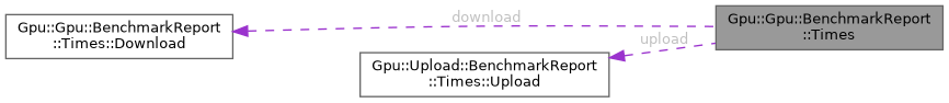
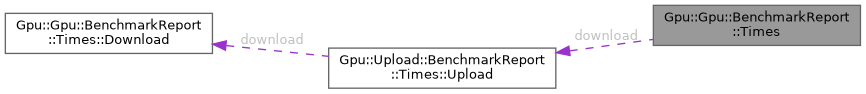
  digraph {
    rankdir=LR
    node [color=gray40 fillcolor=white fontname=Helvetica fontsize=10 shape=box style=filled]
    edge [color=darkorchid3 dir=back fontcolor=grey fontname=Helvetica fontsize=10 labelfontname=Helvetica labelfontsize=10 style=dashed]
    n1 [fillcolor=grey60 fontcolor=black height=0.2 label="Gpu::Gpu::BenchmarkReport\l::Times" width=0.4]
    n2 [height=0.2 label="Gpu::Gpu::BenchmarkReport\l::Times::Download" width=0.4]
    n3 [height=0.2 label="Gpu::Upload::BenchmarkReport\l::Times::Upload" width=0.4]
-   n2 -> n1 [label=" download"]
-   n3 -> n1 [label=" upload"]
+   n2 -> n3 [label=" download"]
+   n3 -> n1 [label=" download"]
  }
